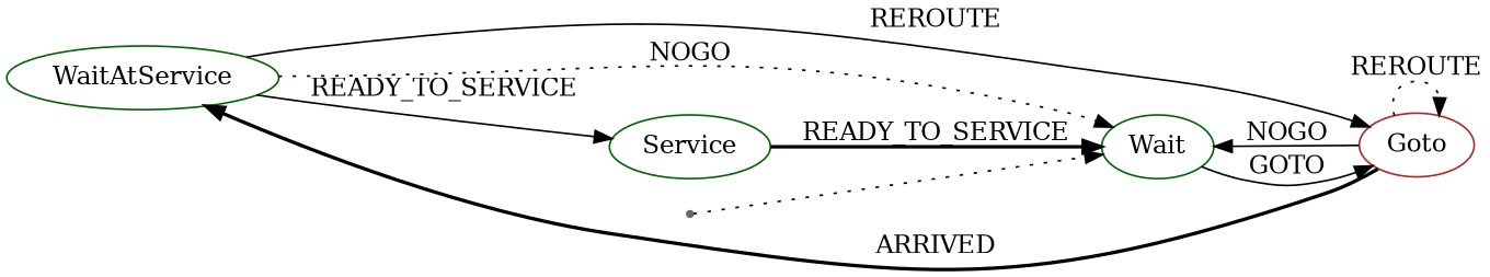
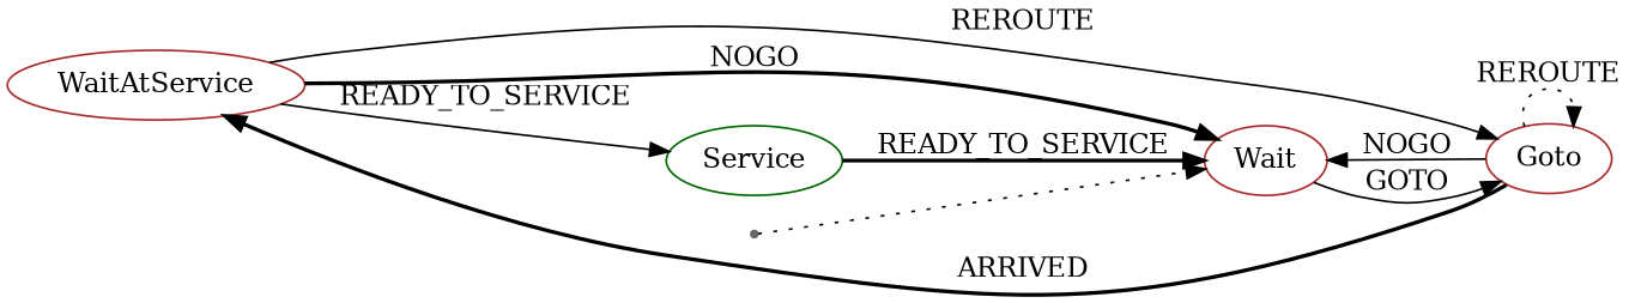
  digraph {
    rankdir=LR
    node [color=darkgreen]
    edge [style=solid]
-   n1 [label=WaitAtService]
+   n1 [color=brown label=WaitAtService]
    n2 [label=Service]
    n3 [color=brown label=Goto]
-   n4 [label=Wait]
+   n4 [color=brown label=Wait]
    node4 [color=gray40 shape=point]
    n1 -> n2 [label=READY_TO_SERVICE]
    n1 -> n3 [label=REROUTE]
-   n1 -> n4 [label=NOGO style=dotted]
+   n1 -> n4 [label=NOGO style=bold]
    n2 -> n4 [label=READY_TO_SERVICE style=bold]
    n3 -> n1 [label=ARRIVED style=bold]
    n3 -> n3 [label=REROUTE style=dotted]
    n3 -> n4 [label=NOGO]
    n4 -> n3 [label=GOTO]
    node4 -> n4 [style=dotted]
  }
